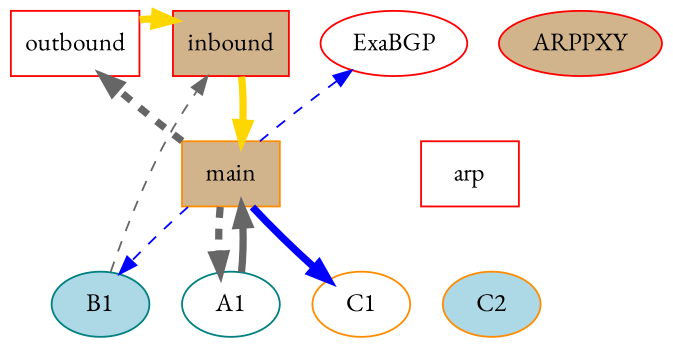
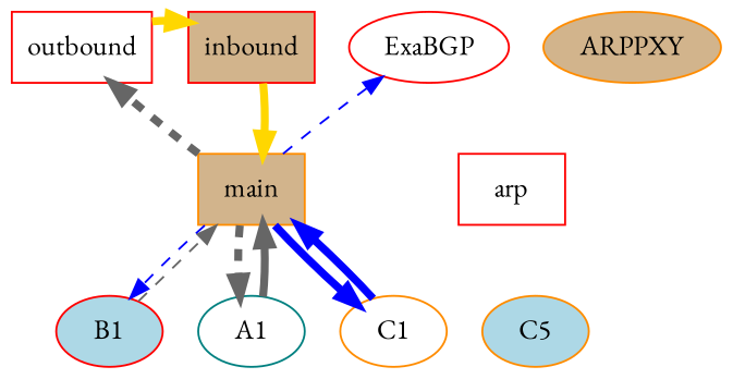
  digraph {
    fontname="EB Garamond"
    node [color=red fillcolor=white fontname="EB Garamond" style=filled]
    edge [fontname="EB Garamond" style=invis]
    outbound [shape=box]
    inbound [fillcolor=tan shape=box]
-   ARPPXY [fillcolor=tan]
+   ARPPXY [color=darkorange fillcolor=tan]
    ExaBGP
    A1 [color=teal]
-   B1 [color=teal fillcolor=lightblue]
+   B1 [fillcolor=lightblue]
    C1 [color=darkorange]
-   C2 [color=darkorange fillcolor=lightblue]
+   C2 [color=darkorange fillcolor=lightblue label=C5]
    main [color=darkorange fillcolor=tan shape=box]
    arp [shape=box]
    subgraph sub_1 {
      rank=min
      outbound
      inbound
      ARPPXY
      ExaBGP
    }
    subgraph sub_2 {
      rank=same
      A1
      B1
      C1
      C2
    }
    subgraph sub_3 {
      rank=same
      main
      arp
    }
    outbound -> inbound
    outbound -> inbound
    outbound -> inbound [color=gold penwidth=4.0 style=""]
    inbound -> main
    inbound -> main
    inbound -> main [color=gold penwidth=4.0 style=""]
    inbound -> main
    ARPPXY -> arp
    A1 -> main [color=gray40 penwidth=4.0 style=bold]
-   B1 -> inbound [color=gray40 style=dashed]
+   B1 -> main [color=gray40 style=dashed]
+   C1 -> main [color=blue penwidth=4.0 style=bold]
    C2 -> main
    main -> outbound [color=gray40 penwidth=4.0 style=dashed]
    main -> outbound
    main -> ExaBGP [color=blue style=dashed]
    main -> ExaBGP
    main -> A1
    main -> A1
    main -> A1
    main -> A1 [color=gray40 penwidth=4.0 style=dashed]
    main -> B1 [color=blue style=dashed]
    main -> B1
    main -> B1
    main -> B1
    main -> C1
    main -> C1
    main -> C1
    main -> C1 [color=blue penwidth=4.0 style=bold]
    main -> C2
    main -> C2
    main -> C2
    main -> C2
    main -> arp
    arp -> ARPPXY
    arp -> main
  }
